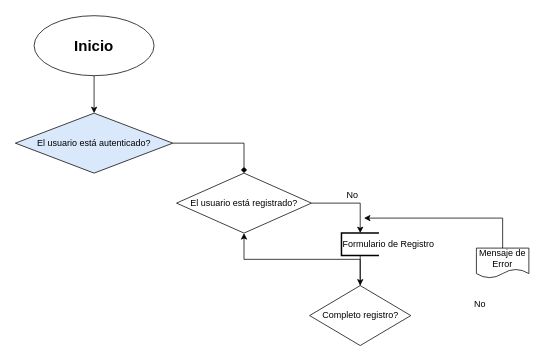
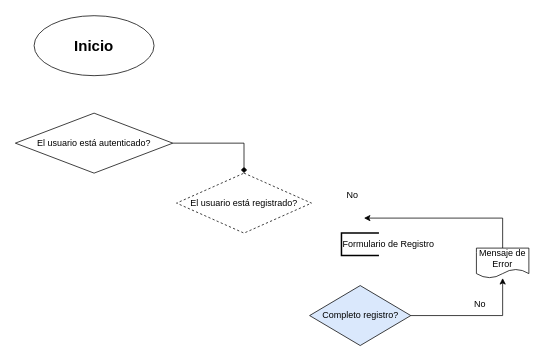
  <mxCell id="0" />
  <mxCell id="1" parent="0" />
- <mxCell id="2" style="edgeStyle=orthogonalEdgeStyle;rounded=0;orthogonalLoop=1;jettySize=auto;html=1;entryX=0.5;entryY=0;entryDx=0;entryDy=0;" edge="1" parent="1" source="3" target="5"><mxGeometry relative="1" as="geometry" /></mxCell>
  <mxCell id="3" value="Inicio" style="ellipse;whiteSpace=wrap;html=1;fontSize=20;fontStyle=1" parent="1" vertex="1"><mxGeometry x="45" y="20" width="160" height="80" as="geometry" /></mxCell>
  <mxCell id="4" style="edgeStyle=orthogonalEdgeStyle;rounded=0;orthogonalLoop=1;jettySize=auto;html=1;entryX=0.5;entryY=0;entryDx=0;entryDy=0;endArrow=diamond;" edge="1" parent="1" source="5" target="7"><mxGeometry relative="1" as="geometry" /></mxCell>
- <mxCell id="5" value="El usuario está autenticado?" style="rhombus;whiteSpace=wrap;html=1;fillColor=#dae8fc;" vertex="1" parent="1"><mxGeometry x="20" y="150" width="210" height="80" as="geometry" /></mxCell>
- <mxCell id="6" style="edgeStyle=orthogonalEdgeStyle;rounded=0;orthogonalLoop=1;jettySize=auto;html=1;entryX=0.5;entryY=0;entryDx=0;entryDy=0;entryPerimeter=0;" edge="1" parent="1" source="7" target="9"><mxGeometry relative="1" as="geometry" /></mxCell>
- <mxCell id="7" value="El usuario está registrado?" style="rhombus;whiteSpace=wrap;html=1;" vertex="1" parent="1"><mxGeometry x="235" y="230" width="180" height="80" as="geometry" /></mxCell>
- <mxCell id="8" value="" style="edgeStyle=orthogonalEdgeStyle;rounded=0;orthogonalLoop=1;jettySize=auto;html=1;" edge="1" parent="1" source="9" target="11"><mxGeometry relative="1" as="geometry" /></mxCell>
+ <mxCell id="5" value="El usuario está autenticado?" style="rhombus;whiteSpace=wrap;html=1;" vertex="1" parent="1"><mxGeometry x="20" y="150" width="210" height="80" as="geometry" /></mxCell>
+ <mxCell id="7" value="El usuario está registrado?" style="rhombus;whiteSpace=wrap;html=1;dashed=1;" vertex="1" parent="1"><mxGeometry x="235" y="230" width="180" height="80" as="geometry" /></mxCell>
  <mxCell id="9" value="Formulario de Registro" style="strokeWidth=2;html=1;shape=mxgraph.flowchart.annotation_1;align=left;pointerEvents=1;" vertex="1" parent="1"><mxGeometry x="455" y="310" width="50" height="30" as="geometry" /></mxCell>
- <mxCell id="10" style="edgeStyle=orthogonalEdgeStyle;rounded=0;orthogonalLoop=1;jettySize=auto;html=1;" edge="1" parent="1" source="11" target="7"><mxGeometry relative="1" as="geometry" /></mxCell>
- <mxCell id="11" value="Completo registro?" style="rhombus;whiteSpace=wrap;html=1;" vertex="1" parent="1"><mxGeometry x="412.5" y="380" width="135" height="80" as="geometry" /></mxCell>
+ <mxCell id="10" style="edgeStyle=orthogonalEdgeStyle;rounded=0;orthogonalLoop=1;jettySize=auto;html=1;" edge="1" parent="1" source="11" target="14"><mxGeometry relative="1" as="geometry" /></mxCell>
+ <mxCell id="11" value="Completo registro?" style="rhombus;whiteSpace=wrap;html=1;fillColor=#dae8fc;" vertex="1" parent="1"><mxGeometry x="412.5" y="380" width="135" height="80" as="geometry" /></mxCell>
  <mxCell id="12" value="No" style="text;html=1;strokeColor=none;fillColor=none;align=center;verticalAlign=middle;whiteSpace=wrap;rounded=0;" vertex="1" parent="1"><mxGeometry x="455" y="245" width="30" height="30" as="geometry" /></mxCell>
  <mxCell id="13" style="edgeStyle=orthogonalEdgeStyle;rounded=0;orthogonalLoop=1;jettySize=auto;html=1;" edge="1" parent="1" source="14"><mxGeometry relative="1" as="geometry"><mxPoint x="485" y="290" as="targetPoint" /><Array as="points"><mxPoint x="670" y="290" /></Array></mxGeometry></mxCell>
  <mxCell id="14" value="Mensaje de Error" style="shape=document;whiteSpace=wrap;html=1;boundedLbl=1;" vertex="1" parent="1"><mxGeometry x="635" y="330" width="70" height="40" as="geometry" /></mxCell>
  <mxCell id="15" value="No" style="text;html=1;strokeColor=none;fillColor=none;align=center;verticalAlign=middle;whiteSpace=wrap;rounded=0;" vertex="1" parent="1"><mxGeometry x="625" y="390" width="30" height="30" as="geometry" /></mxCell>
